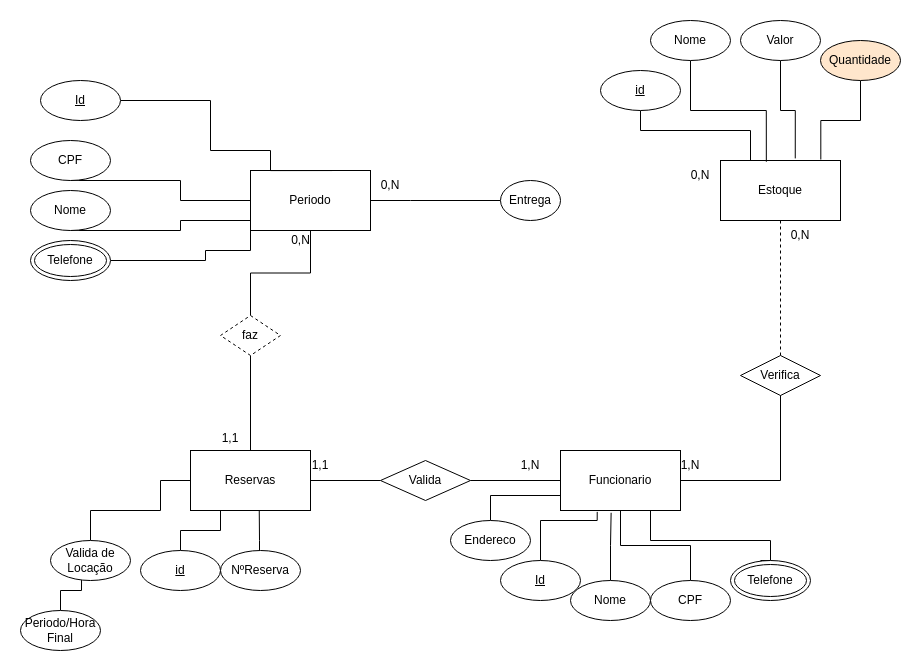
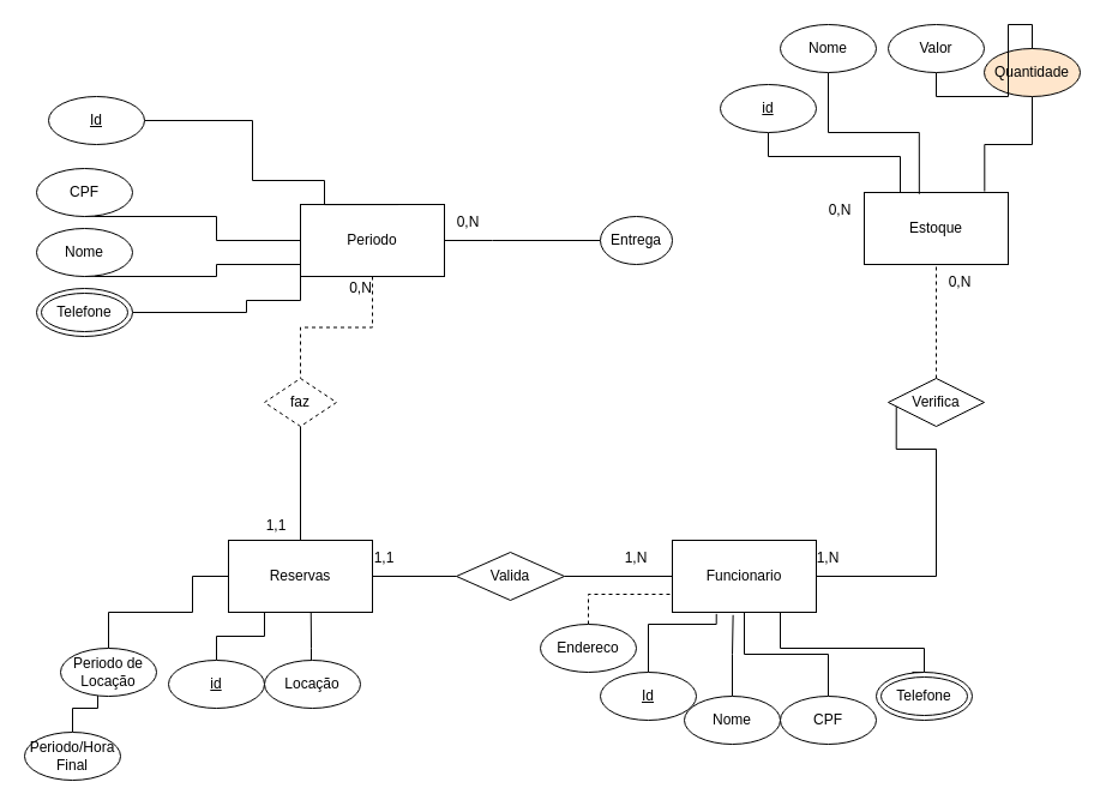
  <mxCell id="0" />
  <mxCell id="1" parent="0" />
  <mxCell id="2" value="Reservas" style="rounded=0;whiteSpace=wrap;html=1;" parent="1" vertex="1"><mxGeometry x="190" y="450" width="120" height="60" as="geometry" /></mxCell>
- <mxCell id="3" style="edgeStyle=orthogonalEdgeStyle;rounded=0;orthogonalLoop=1;jettySize=auto;html=1;entryX=0.5;entryY=0;entryDx=0;entryDy=0;endArrow=none;endFill=0;" parent="1" source="4" target="11" edge="1"><mxGeometry relative="1" as="geometry" /></mxCell>
+ <mxCell id="3" style="edgeStyle=orthogonalEdgeStyle;rounded=0;orthogonalLoop=1;jettySize=auto;html=1;entryX=0.5;entryY=0;entryDx=0;entryDy=0;endArrow=none;endFill=0;dashed=1;" parent="1" source="4" target="11" edge="1"><mxGeometry relative="1" as="geometry" /></mxCell>
  <mxCell id="4" value="Periodo" style="rounded=0;whiteSpace=wrap;html=1;" parent="1" vertex="1"><mxGeometry x="250" y="170" width="120" height="60" as="geometry" /></mxCell>
  <mxCell id="5" style="edgeStyle=orthogonalEdgeStyle;rounded=0;orthogonalLoop=1;jettySize=auto;html=1;endArrow=none;endFill=0;startArrow=none;" parent="1" source="16" target="4" edge="1"><mxGeometry relative="1" as="geometry"><mxPoint x="880" y="160" as="targetPoint" /><Array as="points"><mxPoint x="410" y="200" /><mxPoint x="410" y="200" /></Array></mxGeometry></mxCell>
  <mxCell id="6" value="Estoque" style="rounded=0;whiteSpace=wrap;html=1;" parent="1" vertex="1"><mxGeometry x="720" y="160" width="120" height="60" as="geometry" /></mxCell>
  <mxCell id="7" style="edgeStyle=orthogonalEdgeStyle;rounded=0;orthogonalLoop=1;jettySize=auto;html=1;entryX=1;entryY=0.5;entryDx=0;entryDy=0;endArrow=none;endFill=0;" parent="1" source="9" target="15" edge="1"><mxGeometry relative="1" as="geometry" /></mxCell>
  <mxCell id="8" style="edgeStyle=orthogonalEdgeStyle;rounded=0;orthogonalLoop=1;jettySize=auto;html=1;entryX=0.084;entryY=0.483;entryDx=0;entryDy=0;entryPerimeter=0;endArrow=none;endFill=0;" parent="1" source="9" target="13" edge="1"><mxGeometry relative="1" as="geometry"><Array as="points"><mxPoint x="780" y="480" /><mxPoint x="780" y="374" /></Array></mxGeometry></mxCell>
  <mxCell id="9" value="Funcionario" style="rounded=0;whiteSpace=wrap;html=1;" parent="1" vertex="1"><mxGeometry x="560" y="450" width="120" height="60" as="geometry" /></mxCell>
  <mxCell id="10" style="edgeStyle=orthogonalEdgeStyle;rounded=0;orthogonalLoop=1;jettySize=auto;html=1;entryX=0.5;entryY=0;entryDx=0;entryDy=0;endArrow=none;endFill=0;" parent="1" source="11" target="2" edge="1"><mxGeometry relative="1" as="geometry" /></mxCell>
  <mxCell id="11" value="faz" style="rhombus;whiteSpace=wrap;html=1;dashed=1;" parent="1" vertex="1"><mxGeometry x="220" y="315" width="60" height="40" as="geometry" /></mxCell>
  <mxCell id="12" style="edgeStyle=orthogonalEdgeStyle;rounded=0;orthogonalLoop=1;jettySize=auto;html=1;entryX=0.5;entryY=1;entryDx=0;entryDy=0;endArrow=none;endFill=0;dashed=1;" edge="1" parent="1" source="13" target="6"><mxGeometry relative="1" as="geometry" /></mxCell>
- <mxCell id="13" value="Verifica" style="rhombus;whiteSpace=wrap;html=1;" parent="1" vertex="1"><mxGeometry x="740" y="355" width="80" height="40" as="geometry" /></mxCell>
+ <mxCell id="13" value="Verifica" style="rhombus;whiteSpace=wrap;html=1;" parent="1" vertex="1"><mxGeometry x="740" y="315" width="80" height="40" as="geometry" /></mxCell>
  <mxCell id="14" style="edgeStyle=orthogonalEdgeStyle;rounded=0;orthogonalLoop=1;jettySize=auto;html=1;endArrow=none;endFill=0;" parent="1" source="15" target="2" edge="1"><mxGeometry relative="1" as="geometry" /></mxCell>
  <mxCell id="15" value="Valida" style="rhombus;whiteSpace=wrap;html=1;" parent="1" vertex="1"><mxGeometry x="380" y="460" width="90" height="40" as="geometry" /></mxCell>
  <mxCell id="16" value="Entrega" style="ellipse;whiteSpace=wrap;html=1;" parent="1" vertex="1"><mxGeometry x="500" y="180" width="60" height="40" as="geometry" /></mxCell>
  <mxCell id="17" style="edgeStyle=orthogonalEdgeStyle;rounded=0;orthogonalLoop=1;jettySize=auto;html=1;entryX=0.836;entryY=-0.016;entryDx=0;entryDy=0;entryPerimeter=0;endArrow=none;endFill=0;" edge="1" parent="1" source="18" target="6"><mxGeometry relative="1" as="geometry" /></mxCell>
  <mxCell id="18" value="Quantidade" style="ellipse;whiteSpace=wrap;html=1;fillColor=#ffe6cc;" parent="1" vertex="1"><mxGeometry x="820" y="40" width="80" height="40" as="geometry" /></mxCell>
- <mxCell id="19" style="edgeStyle=orthogonalEdgeStyle;rounded=0;orthogonalLoop=1;jettySize=auto;html=1;entryX=0.623;entryY=-0.035;entryDx=0;entryDy=0;entryPerimeter=0;endArrow=none;endFill=0;" edge="1" parent="1" source="20" target="6"><mxGeometry relative="1" as="geometry" /></mxCell>
+ <mxCell id="19" style="edgeStyle=orthogonalEdgeStyle;rounded=0;orthogonalLoop=1;jettySize=auto;html=1;endArrow=none;endFill=0;" edge="1" parent="1" source="20" target="18"><mxGeometry relative="1" as="geometry" /></mxCell>
  <mxCell id="20" value="Valor" style="ellipse;whiteSpace=wrap;html=1;" parent="1" vertex="1"><mxGeometry x="740" y="20" width="80" height="40" as="geometry" /></mxCell>
  <mxCell id="21" style="edgeStyle=orthogonalEdgeStyle;rounded=0;orthogonalLoop=1;jettySize=auto;html=1;entryX=0.382;entryY=0.021;entryDx=0;entryDy=0;entryPerimeter=0;endArrow=none;endFill=0;" edge="1" parent="1" source="22" target="6"><mxGeometry relative="1" as="geometry" /></mxCell>
  <mxCell id="22" value="Nome" style="ellipse;whiteSpace=wrap;html=1;" parent="1" vertex="1"><mxGeometry x="650" y="20" width="80" height="40" as="geometry" /></mxCell>
  <mxCell id="23" style="edgeStyle=orthogonalEdgeStyle;rounded=0;orthogonalLoop=1;jettySize=auto;html=1;endArrow=none;endFill=0;" edge="1" parent="1" source="24"><mxGeometry relative="1" as="geometry"><mxPoint x="750" y="160" as="targetPoint" /><Array as="points"><mxPoint x="640" y="130" /><mxPoint x="750" y="130" /></Array></mxGeometry></mxCell>
  <mxCell id="24" value="id" style="ellipse;whiteSpace=wrap;html=1;fontStyle=4" parent="1" vertex="1"><mxGeometry x="600" y="70" width="80" height="40" as="geometry" /></mxCell>
  <mxCell id="25" style="edgeStyle=orthogonalEdgeStyle;rounded=0;orthogonalLoop=1;jettySize=auto;html=1;entryX=0.75;entryY=1;entryDx=0;entryDy=0;endArrow=none;endFill=0;" parent="1" target="9" edge="1"><mxGeometry relative="1" as="geometry"><Array as="points"><mxPoint x="770" y="560" /><mxPoint x="770" y="540" /><mxPoint x="650" y="540" /></Array><mxPoint x="760" y="560" as="sourcePoint" /></mxGeometry></mxCell>
- <mxCell id="26" style="edgeStyle=orthogonalEdgeStyle;rounded=0;orthogonalLoop=1;jettySize=auto;html=1;entryX=0;entryY=0.75;entryDx=0;entryDy=0;endArrow=none;endFill=0;" parent="1" source="27" target="9" edge="1"><mxGeometry relative="1" as="geometry"><Array as="points"><mxPoint x="490" y="495" /></Array></mxGeometry></mxCell>
+ <mxCell id="26" style="edgeStyle=orthogonalEdgeStyle;rounded=0;orthogonalLoop=1;jettySize=auto;html=1;entryX=0;entryY=0.75;entryDx=0;entryDy=0;endArrow=none;endFill=0;dashed=1;" parent="1" source="27" target="9" edge="1"><mxGeometry relative="1" as="geometry"><Array as="points"><mxPoint x="490" y="495" /></Array></mxGeometry></mxCell>
  <mxCell id="27" value="Endereco" style="ellipse;whiteSpace=wrap;html=1;" parent="1" vertex="1"><mxGeometry x="450" y="520" width="80" height="40" as="geometry" /></mxCell>
  <mxCell id="28" style="edgeStyle=orthogonalEdgeStyle;rounded=0;orthogonalLoop=1;jettySize=auto;html=1;entryX=0.5;entryY=1;entryDx=0;entryDy=0;endArrow=none;endFill=0;" parent="1" source="29" target="9" edge="1"><mxGeometry relative="1" as="geometry" /></mxCell>
  <mxCell id="29" value="CPF" style="ellipse;whiteSpace=wrap;html=1;" parent="1" vertex="1"><mxGeometry x="650" y="580" width="80" height="40" as="geometry" /></mxCell>
  <mxCell id="30" style="edgeStyle=orthogonalEdgeStyle;rounded=0;orthogonalLoop=1;jettySize=auto;html=1;entryX=0.306;entryY=1.023;entryDx=0;entryDy=0;entryPerimeter=0;endArrow=none;endFill=0;" parent="1" source="31" target="9" edge="1"><mxGeometry relative="1" as="geometry"><Array as="points"><mxPoint x="540" y="520" /><mxPoint x="597" y="520" /></Array></mxGeometry></mxCell>
  <mxCell id="31" value="Id" style="ellipse;whiteSpace=wrap;html=1;fontStyle=4" parent="1" vertex="1"><mxGeometry x="500" y="560" width="80" height="40" as="geometry" /></mxCell>
  <mxCell id="32" style="edgeStyle=orthogonalEdgeStyle;rounded=0;orthogonalLoop=1;jettySize=auto;html=1;entryX=0.422;entryY=1.038;entryDx=0;entryDy=0;entryPerimeter=0;endArrow=none;endFill=0;" parent="1" source="33" target="9" edge="1"><mxGeometry relative="1" as="geometry" /></mxCell>
  <mxCell id="33" value="Nome" style="ellipse;whiteSpace=wrap;html=1;" parent="1" vertex="1"><mxGeometry x="570" y="580" width="80" height="40" as="geometry" /></mxCell>
  <mxCell id="34" style="edgeStyle=orthogonalEdgeStyle;rounded=0;orthogonalLoop=1;jettySize=auto;html=1;entryX=0.388;entryY=0.974;entryDx=0;entryDy=0;entryPerimeter=0;endArrow=none;endFill=0;" parent="1" source="35" target="37" edge="1"><mxGeometry relative="1" as="geometry" /></mxCell>
  <mxCell id="35" value="Periodo/Hora Final" style="ellipse;whiteSpace=wrap;html=1;" parent="1" vertex="1"><mxGeometry x="20" y="610" width="80" height="40" as="geometry" /></mxCell>
  <mxCell id="36" style="edgeStyle=orthogonalEdgeStyle;rounded=0;orthogonalLoop=1;jettySize=auto;html=1;entryX=0;entryY=0.5;entryDx=0;entryDy=0;endArrow=none;endFill=0;" parent="1" source="37" target="2" edge="1"><mxGeometry relative="1" as="geometry"><Array as="points"><mxPoint x="90" y="510" /><mxPoint x="160" y="510" /><mxPoint x="160" y="480" /></Array></mxGeometry></mxCell>
- <mxCell id="37" value="Valida de Locação&lt;br&gt;" style="ellipse;whiteSpace=wrap;html=1;" parent="1" vertex="1"><mxGeometry x="50" y="540" width="80" height="40" as="geometry" /></mxCell>
+ <mxCell id="37" value="Periodo de Locação&lt;br&gt;" style="ellipse;whiteSpace=wrap;html=1;" parent="1" vertex="1"><mxGeometry x="50" y="540" width="80" height="40" as="geometry" /></mxCell>
  <mxCell id="38" style="edgeStyle=orthogonalEdgeStyle;rounded=0;orthogonalLoop=1;jettySize=auto;html=1;entryX=0.573;entryY=1.007;entryDx=0;entryDy=0;entryPerimeter=0;endArrow=none;endFill=0;" parent="1" source="39" target="2" edge="1"><mxGeometry relative="1" as="geometry"><Array as="points"><mxPoint x="259" y="540" /><mxPoint x="259" y="540" /></Array></mxGeometry></mxCell>
- <mxCell id="39" value="NºReserva" style="ellipse;whiteSpace=wrap;html=1;" parent="1" vertex="1"><mxGeometry x="220" y="550" width="80" height="40" as="geometry" /></mxCell>
+ <mxCell id="39" value="Locação" style="ellipse;whiteSpace=wrap;html=1;" parent="1" vertex="1"><mxGeometry x="220" y="550" width="80" height="40" as="geometry" /></mxCell>
  <mxCell id="40" style="edgeStyle=orthogonalEdgeStyle;rounded=0;orthogonalLoop=1;jettySize=auto;html=1;entryX=0.25;entryY=1;entryDx=0;entryDy=0;endArrow=none;endFill=0;" parent="1" source="41" target="2" edge="1"><mxGeometry relative="1" as="geometry" /></mxCell>
  <mxCell id="41" value="id" style="ellipse;whiteSpace=wrap;html=1;fontStyle=4" parent="1" vertex="1"><mxGeometry x="140" y="550" width="80" height="40" as="geometry" /></mxCell>
  <mxCell id="42" style="edgeStyle=orthogonalEdgeStyle;rounded=0;orthogonalLoop=1;jettySize=auto;html=1;entryX=0;entryY=0.25;entryDx=0;entryDy=0;endArrow=none;endFill=0;" parent="1" target="4" edge="1"><mxGeometry relative="1" as="geometry"><Array as="points"><mxPoint x="205" y="260" /><mxPoint x="205" y="250" /><mxPoint x="250" y="250" /></Array><mxPoint x="110" y="260" as="sourcePoint" /></mxGeometry></mxCell>
  <mxCell id="43" style="edgeStyle=orthogonalEdgeStyle;rounded=0;orthogonalLoop=1;jettySize=auto;html=1;endArrow=none;endFill=0;" parent="1" source="44" edge="1"><mxGeometry relative="1" as="geometry"><mxPoint x="250" y="200" as="targetPoint" /><Array as="points"><mxPoint x="180" y="230" /><mxPoint x="180" y="220" /><mxPoint x="250" y="220" /></Array></mxGeometry></mxCell>
  <mxCell id="44" value="Nome" style="ellipse;whiteSpace=wrap;html=1;" parent="1" vertex="1"><mxGeometry x="30" y="190" width="80" height="40" as="geometry" /></mxCell>
  <mxCell id="45" style="edgeStyle=orthogonalEdgeStyle;rounded=0;orthogonalLoop=1;jettySize=auto;html=1;endArrow=none;endFill=0;entryX=0;entryY=0.5;entryDx=0;entryDy=0;" edge="1" parent="1" source="46" target="4"><mxGeometry relative="1" as="geometry"><mxPoint x="220" y="180" as="targetPoint" /><Array as="points"><mxPoint x="180" y="180" /><mxPoint x="180" y="200" /></Array></mxGeometry></mxCell>
  <mxCell id="46" value="CPF" style="ellipse;whiteSpace=wrap;html=1;" parent="1" vertex="1"><mxGeometry x="30" y="140" width="80" height="40" as="geometry" /></mxCell>
  <mxCell id="47" style="edgeStyle=orthogonalEdgeStyle;rounded=0;orthogonalLoop=1;jettySize=auto;html=1;entryX=0.681;entryY=0.001;entryDx=0;entryDy=0;entryPerimeter=0;endArrow=none;endFill=0;" parent="1" source="48" target="4" edge="1"><mxGeometry relative="1" as="geometry"><Array as="points"><mxPoint x="210" y="100" /><mxPoint x="210" y="150" /><mxPoint x="270" y="150" /><mxPoint x="270" y="170" /></Array></mxGeometry></mxCell>
  <mxCell id="48" value="Id" style="ellipse;whiteSpace=wrap;html=1;fontStyle=4" parent="1" vertex="1"><mxGeometry x="40" y="80" width="80" height="40" as="geometry" /></mxCell>
  <mxCell id="49" value="0,N" style="text;html=1;align=center;verticalAlign=middle;resizable=0;points=[];autosize=1;strokeColor=none;fillColor=none;" parent="1" vertex="1"><mxGeometry x="285" y="230" width="30" height="20" as="geometry" /></mxCell>
  <mxCell id="50" value="1,1" style="text;html=1;strokeColor=none;fillColor=none;align=center;verticalAlign=middle;whiteSpace=wrap;rounded=0;" parent="1" vertex="1"><mxGeometry x="210" y="425" width="40" height="25" as="geometry" /></mxCell>
  <mxCell id="51" value="1,1" style="text;html=1;strokeColor=none;fillColor=none;align=center;verticalAlign=middle;whiteSpace=wrap;rounded=0;" vertex="1" parent="1"><mxGeometry x="290" y="450" width="60" height="30" as="geometry" /></mxCell>
  <mxCell id="52" value="1,N" style="text;html=1;strokeColor=none;fillColor=none;align=center;verticalAlign=middle;whiteSpace=wrap;rounded=0;" vertex="1" parent="1"><mxGeometry x="500" y="450" width="60" height="30" as="geometry" /></mxCell>
  <mxCell id="53" value="1,N" style="text;html=1;strokeColor=none;fillColor=none;align=center;verticalAlign=middle;whiteSpace=wrap;rounded=0;" vertex="1" parent="1"><mxGeometry x="660" y="450" width="60" height="30" as="geometry" /></mxCell>
  <mxCell id="54" value="0,N" style="text;html=1;strokeColor=none;fillColor=none;align=center;verticalAlign=middle;whiteSpace=wrap;rounded=0;" vertex="1" parent="1"><mxGeometry x="770" y="220" width="60" height="30" as="geometry" /></mxCell>
  <mxCell id="55" value="0,N" style="text;html=1;strokeColor=none;fillColor=none;align=center;verticalAlign=middle;whiteSpace=wrap;rounded=0;" vertex="1" parent="1"><mxGeometry x="670" y="160" width="60" height="30" as="geometry" /></mxCell>
  <mxCell id="56" value="0,N" style="text;html=1;strokeColor=none;fillColor=none;align=center;verticalAlign=middle;whiteSpace=wrap;rounded=0;" vertex="1" parent="1"><mxGeometry x="360" y="170" width="60" height="30" as="geometry" /></mxCell>
  <mxCell id="57" value="Telefone" style="ellipse;shape=doubleEllipse;whiteSpace=wrap;html=1;" vertex="1" parent="1"><mxGeometry x="30" y="240" width="80" height="40" as="geometry" /></mxCell>
  <mxCell id="58" value="Telefone" style="ellipse;shape=doubleEllipse;whiteSpace=wrap;html=1;" vertex="1" parent="1"><mxGeometry x="730" y="560" width="80" height="40" as="geometry" /></mxCell>
